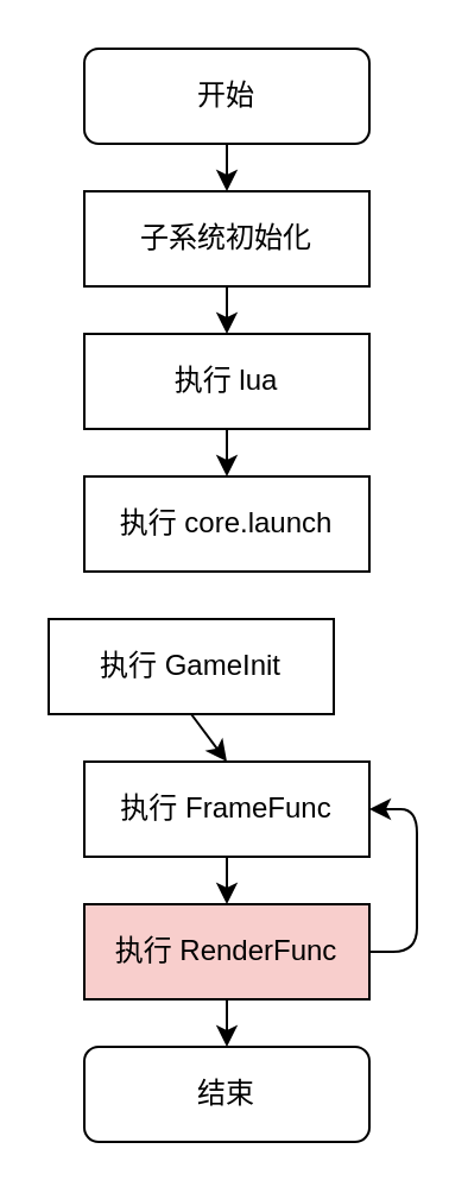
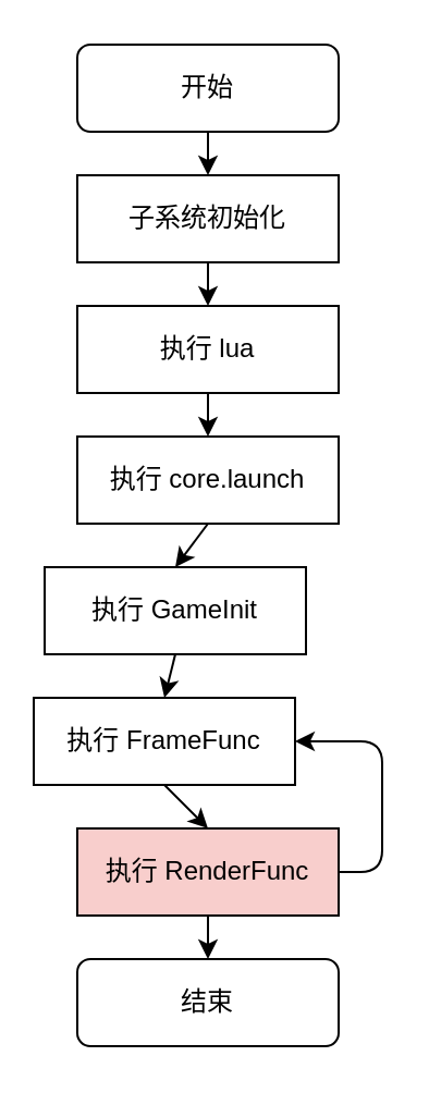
  <mxCell id="0" />
  <mxCell id="1" parent="0" />
  <mxCell id="2" style="edgeStyle=none;html=1;exitX=0.5;exitY=1;exitDx=0;exitDy=0;entryX=0.5;entryY=0;entryDx=0;entryDy=0;" edge="1" parent="1" source="3" target="5"><mxGeometry relative="1" as="geometry" /></mxCell>
  <mxCell id="3" value="子系统初始化" style="rounded=0;whiteSpace=wrap;html=1;" vertex="1" parent="1"><mxGeometry x="35" y="80" width="120" height="40" as="geometry" /></mxCell>
  <mxCell id="4" style="edgeStyle=none;html=1;exitX=0.5;exitY=1;exitDx=0;exitDy=0;entryX=0.5;entryY=0;entryDx=0;entryDy=0;" edge="1" parent="1" source="5" target="7"><mxGeometry relative="1" as="geometry" /></mxCell>
  <mxCell id="5" value="执行 lua" style="rounded=0;whiteSpace=wrap;html=1;" vertex="1" parent="1"><mxGeometry x="35" y="140" width="120" height="40" as="geometry" /></mxCell>
+ <mxCell id="6" style="edgeStyle=none;html=1;exitX=0.5;exitY=1;exitDx=0;exitDy=0;entryX=0.5;entryY=0;entryDx=0;entryDy=0;" edge="1" parent="1" source="7" target="9"><mxGeometry relative="1" as="geometry" /></mxCell>
  <mxCell id="7" value="执行 core.launch" style="rounded=0;whiteSpace=wrap;html=1;" vertex="1" parent="1"><mxGeometry x="35" y="200" width="120" height="40" as="geometry" /></mxCell>
  <mxCell id="8" style="edgeStyle=none;html=1;exitX=0.5;exitY=1;exitDx=0;exitDy=0;entryX=0.5;entryY=0;entryDx=0;entryDy=0;" edge="1" parent="1" source="9" target="11"><mxGeometry relative="1" as="geometry" /></mxCell>
  <mxCell id="9" value="执行 GameInit" style="rounded=0;whiteSpace=wrap;html=1;" vertex="1" parent="1"><mxGeometry x="20" y="260" width="120" height="40" as="geometry" /></mxCell>
  <mxCell id="10" style="edgeStyle=none;html=1;exitX=0.5;exitY=1;exitDx=0;exitDy=0;entryX=0.5;entryY=0;entryDx=0;entryDy=0;" edge="1" parent="1" source="11" target="14"><mxGeometry relative="1" as="geometry" /></mxCell>
- <mxCell id="11" value="执行 FrameFunc" style="rounded=0;whiteSpace=wrap;html=1;" vertex="1" parent="1"><mxGeometry x="35" y="320" width="120" height="40" as="geometry" /></mxCell>
+ <mxCell id="11" value="执行 FrameFunc" style="rounded=0;whiteSpace=wrap;html=1;" vertex="1" parent="1"><mxGeometry x="15" y="320" width="120" height="40" as="geometry" /></mxCell>
  <mxCell id="12" style="edgeStyle=orthogonalEdgeStyle;html=1;exitX=1;exitY=0.5;exitDx=0;exitDy=0;entryX=1;entryY=0.5;entryDx=0;entryDy=0;" edge="1" parent="1" source="14" target="11"><mxGeometry relative="1" as="geometry"><Array as="points"><mxPoint x="175" y="400" /><mxPoint x="175" y="340" /></Array></mxGeometry></mxCell>
  <mxCell id="13" style="edgeStyle=orthogonalEdgeStyle;html=1;exitX=0.5;exitY=1;exitDx=0;exitDy=0;" edge="1" parent="1" source="14"><mxGeometry relative="1" as="geometry"><mxPoint x="95" y="440" as="targetPoint" /></mxGeometry></mxCell>
  <mxCell id="14" value="执行 RenderFunc" style="rounded=0;whiteSpace=wrap;html=1;fillColor=#f8cecc;" vertex="1" parent="1"><mxGeometry x="35" y="380" width="120" height="40" as="geometry" /></mxCell>
  <mxCell id="15" value="结束" style="rounded=1;whiteSpace=wrap;html=1;" vertex="1" parent="1"><mxGeometry x="35" y="440" width="120" height="40" as="geometry" /></mxCell>
  <mxCell id="16" style="edgeStyle=orthogonalEdgeStyle;html=1;exitX=0.5;exitY=1;exitDx=0;exitDy=0;entryX=0.5;entryY=0;entryDx=0;entryDy=0;" edge="1" parent="1" source="17" target="3"><mxGeometry relative="1" as="geometry" /></mxCell>
  <mxCell id="17" value="开始" style="rounded=1;whiteSpace=wrap;html=1;" vertex="1" parent="1"><mxGeometry x="35" y="20" width="120" height="40" as="geometry" /></mxCell>
